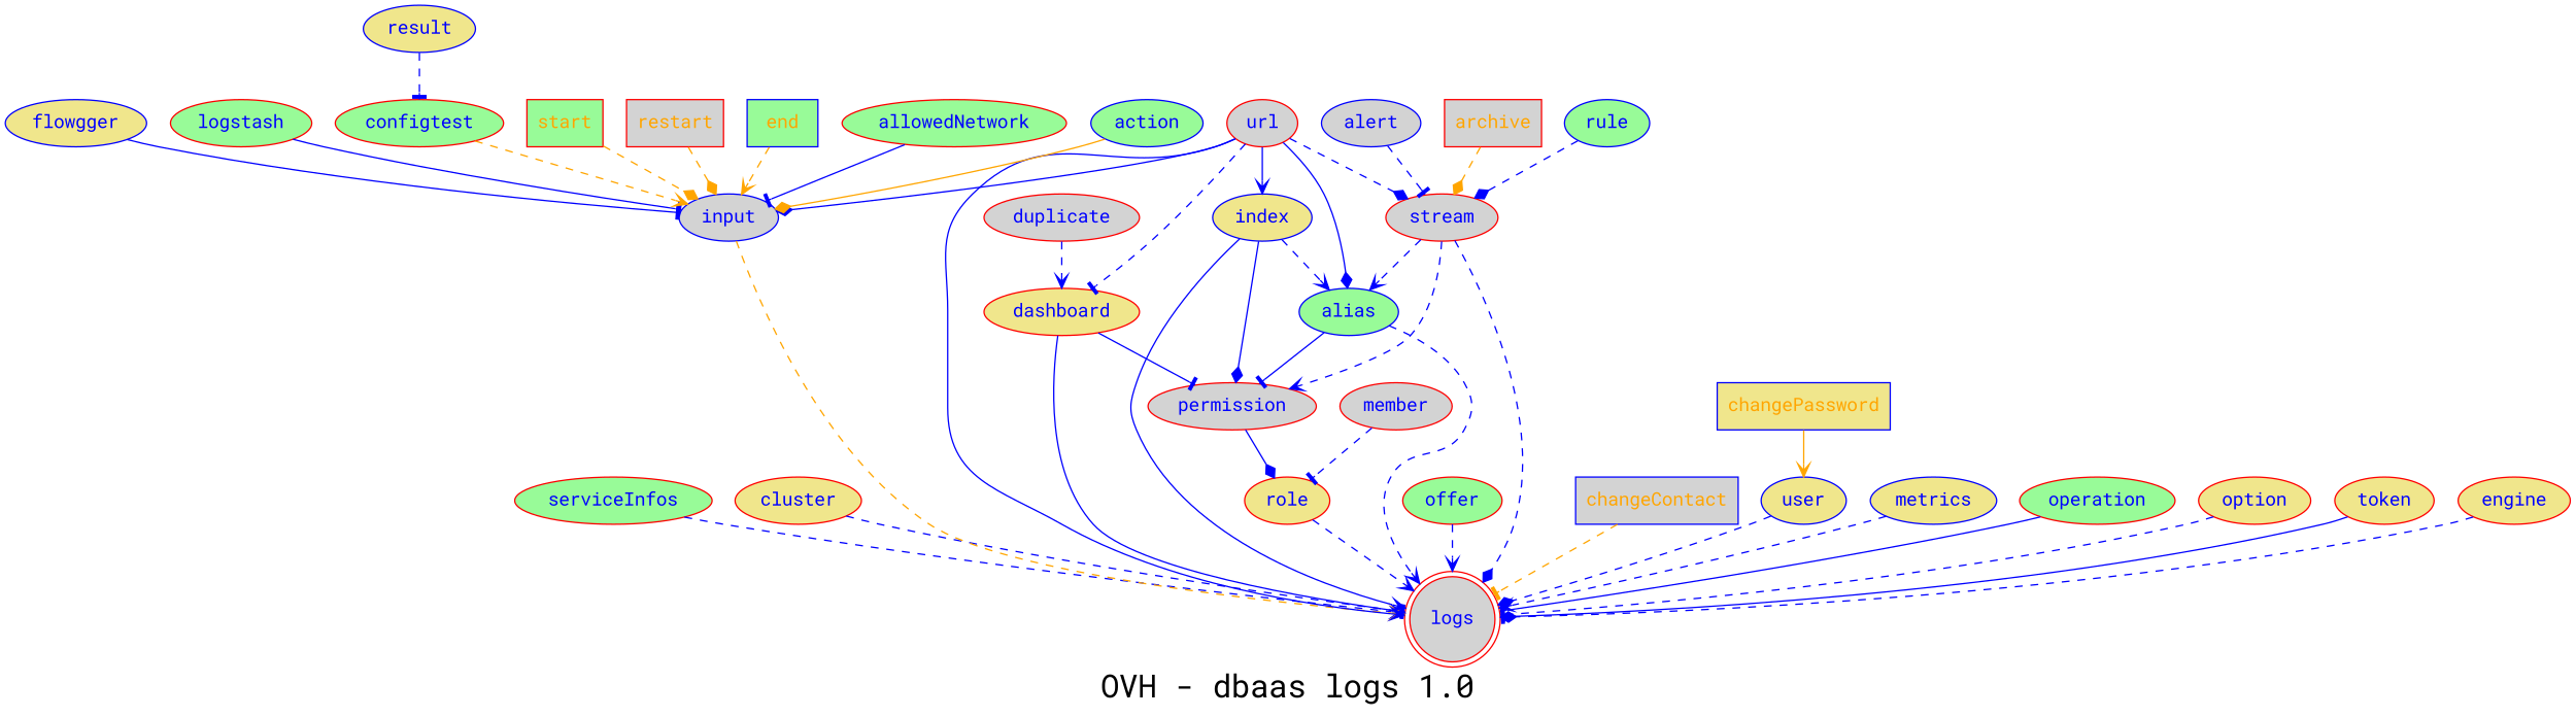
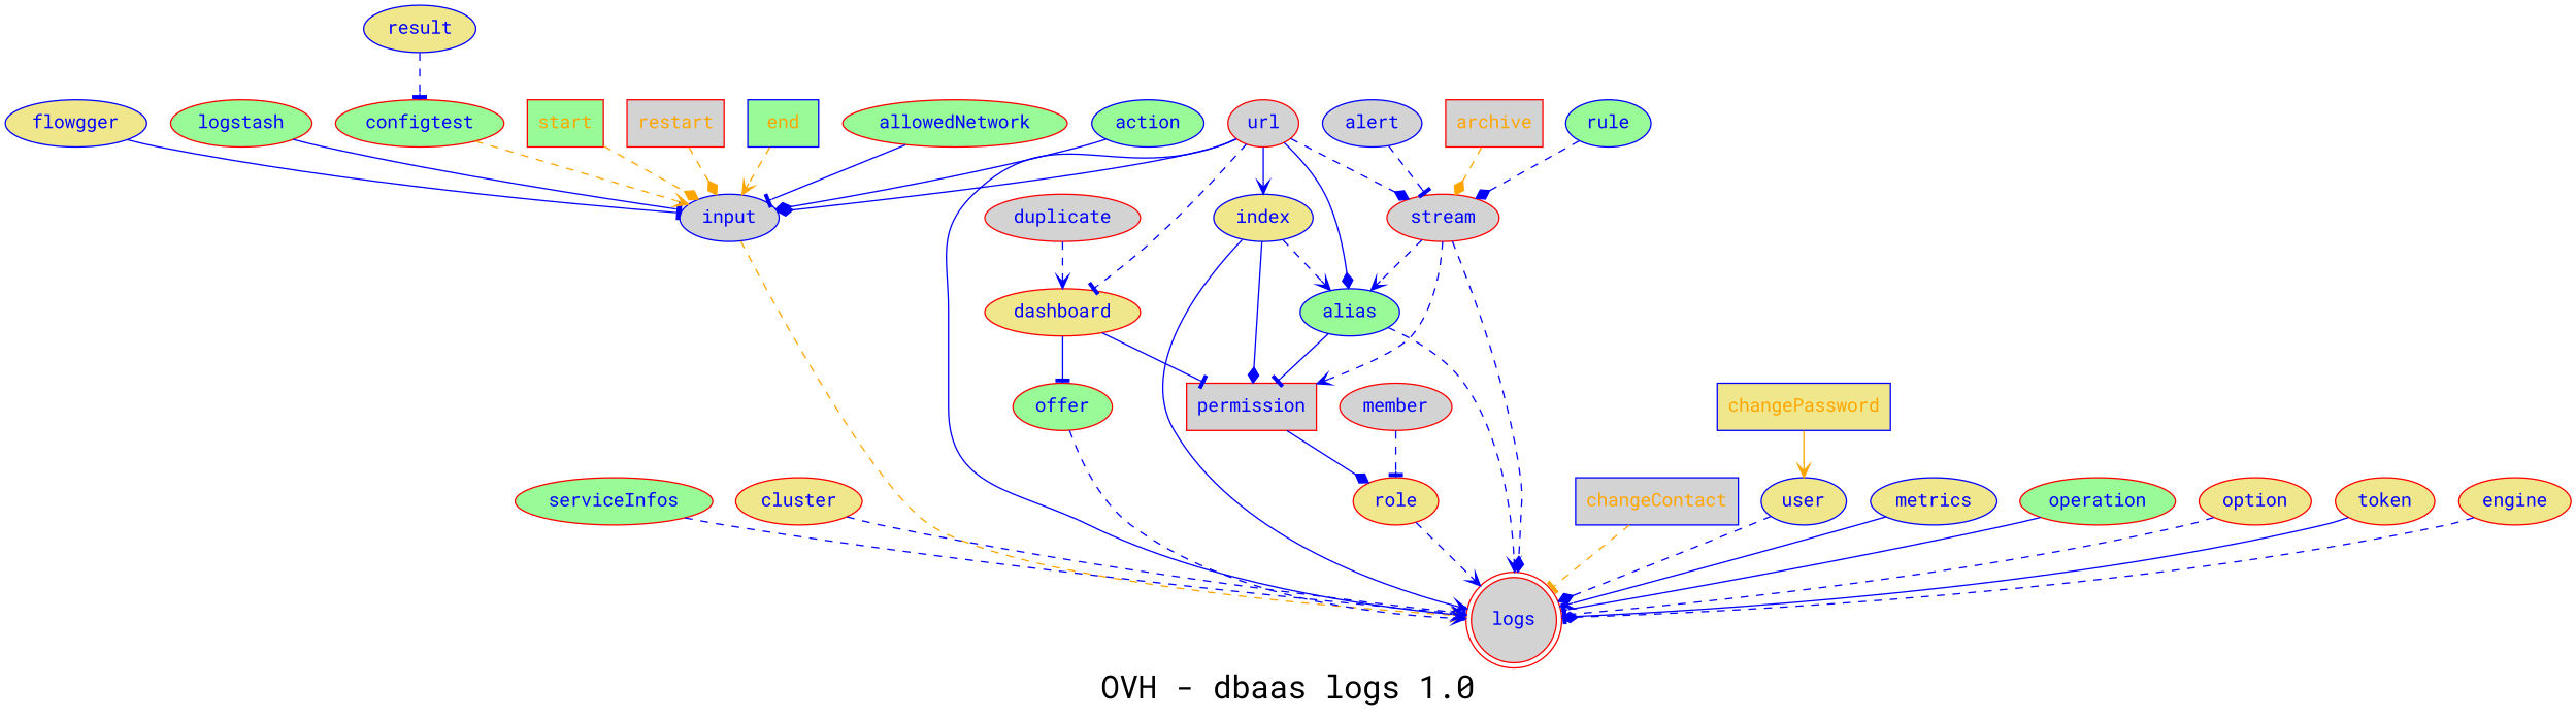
  digraph {
    fontname="Roboto Mono"
    fontsize=24
    label="OVH - dbaas logs 1.0"
    splines=true
    node [color=red fillcolor=khaki fontcolor=blue fontname="Roboto Mono" shape=ellipse style=filled]
    edge [arrowhead=vee arrowtail=none color=blue fontcolor=blue fontname="Roboto Mono" style=dashed]
    logs [fillcolor=lightgrey shape=doublecircle]
    serviceInfos [fillcolor=palegreen]
    cluster
    input [color=blue fillcolor=lightgrey]
    restart [fillcolor=lightgrey fontcolor=orange shape=box]
    url [fillcolor=lightgrey]
    index [color=blue]
    alias [color=blue fillcolor=palegreen]
    stream [fillcolor=lightgrey]
    dashboard
-   permission [fillcolor=lightgrey]
+   permission [fillcolor=lightgrey shape=box]
    end [color=blue fillcolor=palegreen fontcolor=orange shape=box]
    allowedNetwork [fillcolor=palegreen]
    action [color=blue fillcolor=palegreen]
    flowgger [color=blue]
    logstash [fillcolor=palegreen]
    configtest [fillcolor=palegreen]
    result [color=blue]
    start [fillcolor=palegreen fontcolor=orange shape=box]
    offer [fillcolor=palegreen]
    role
    alert [color=blue fillcolor=lightgrey]
    archive [fillcolor=lightgrey fontcolor=orange shape=box]
    rule [color=blue fillcolor=palegreen]
    duplicate [fillcolor=lightgrey]
    changeContact [color=blue fillcolor=lightgrey fontcolor=orange shape=box]
    user [color=blue]
    changePassword [color=blue fontcolor=orange shape=box]
    metrics [color=blue]
    operation [fillcolor=palegreen]
    option
    token
    member [fillcolor=lightgrey]
    engine
    serviceInfos -> logs
    cluster -> logs [arrowhead=tee]
    input -> logs [color=orange]
    restart -> input [arrowhead=diamond color=orange fontcolor=orange]
    url -> logs [style=solid]
    url -> input [arrowhead=diamond style=solid]
    url -> index [style=solid]
    url -> alias [arrowhead=diamond style=solid]
    url -> stream [arrowhead=diamond]
    url -> dashboard [arrowhead=tee]
    index -> logs [style=solid]
    index -> alias
    index -> permission [arrowhead=diamond style=solid]
    alias -> logs
    alias -> permission [arrowhead=tee style=solid]
    stream -> logs [arrowhead=diamond]
    stream -> alias
    stream -> permission
-   dashboard -> logs [arrowhead=tee style=solid]
+   dashboard -> offer [arrowhead=tee style=solid]
    dashboard -> permission [arrowhead=tee style=solid]
    permission -> role [arrowhead=diamond style=solid]
    end -> input [color=orange fontcolor=orange]
    allowedNetwork -> input [arrowhead=tee style=solid]
-   action -> input [arrowhead=diamond color=orange style=solid]
+   action -> input [arrowhead=diamond style=solid]
    flowgger -> input [arrowhead=tee style=solid]
    logstash -> input [arrowhead=tee style=solid]
    configtest -> input [color=orange]
    result -> configtest [arrowhead=tee]
    start -> input [arrowhead=diamond color=orange fontcolor=orange]
    offer -> logs
    role -> logs
    alert -> stream [arrowhead=tee]
    archive -> stream [arrowhead=diamond color=orange fontcolor=orange]
    rule -> stream [arrowhead=diamond]
    duplicate -> dashboard
    changeContact -> logs [arrowhead=tee color=orange fontcolor=orange]
    user -> logs [arrowhead=diamond]
    changePassword -> user [color=orange fontcolor=orange style=solid]
-   metrics -> logs
+   metrics -> logs [style=solid]
    operation -> logs [arrowhead=tee style=solid]
    option -> logs [arrowhead=tee]
    token -> logs [arrowhead=tee style=solid]
    member -> role [arrowhead=tee]
    engine -> logs [arrowhead=diamond]
  }
